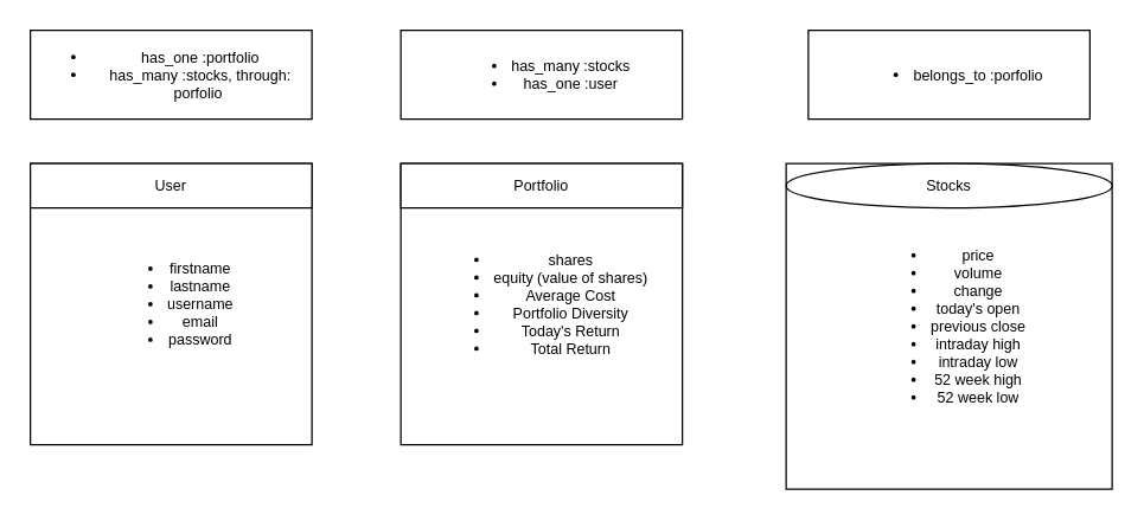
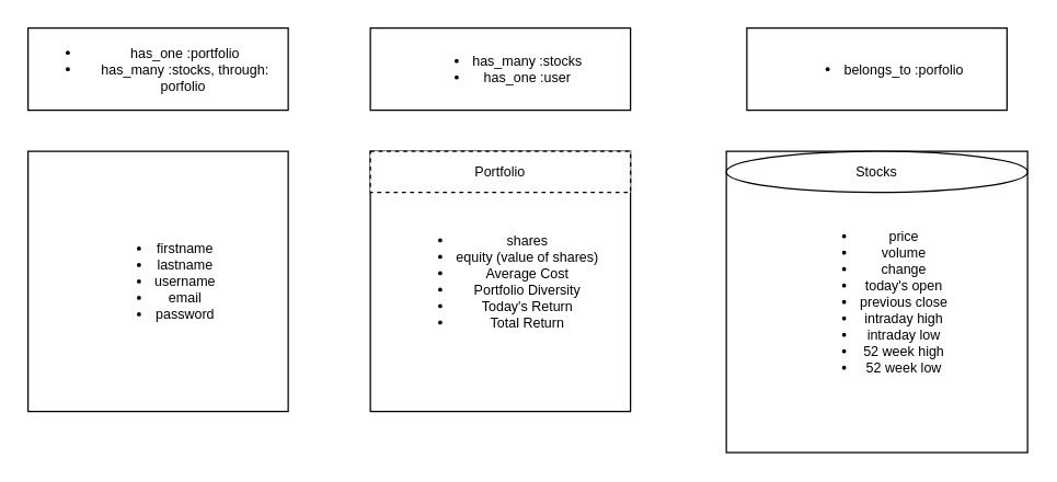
  <mxCell id="0" />
  <mxCell id="1" parent="0" />
  <mxCell id="2" value="&lt;ul&gt;&lt;li&gt;firstname&lt;/li&gt;&lt;li&gt;lastname&lt;/li&gt;&lt;li&gt;username&lt;/li&gt;&lt;li&gt;email&lt;/li&gt;&lt;li&gt;password&lt;/li&gt;&lt;/ul&gt;" style="whiteSpace=wrap;html=1;aspect=fixed;fontSize=10;" vertex="1" parent="1"><mxGeometry x="20" y="110" width="190" height="190" as="geometry" /></mxCell>
- <mxCell id="3" value="User" style="rounded=0;whiteSpace=wrap;html=1;fontSize=10;" vertex="1" parent="1"><mxGeometry x="20" y="110" width="190" height="30" as="geometry" /></mxCell>
  <mxCell id="4" value="&lt;ul&gt;&lt;li&gt;has_one :portfolio&lt;/li&gt;&lt;li&gt;has_many :stocks, through: porfolio&amp;nbsp;&lt;/li&gt;&lt;/ul&gt;" style="rounded=0;whiteSpace=wrap;html=1;fontSize=10;" vertex="1" parent="1"><mxGeometry x="20" y="20" width="190" height="60" as="geometry" /></mxCell>
  <mxCell id="5" value="&lt;div&gt;&lt;ul&gt;&lt;li&gt;shares&lt;/li&gt;&lt;li&gt;equity (value of shares)&lt;/li&gt;&lt;li&gt;Average Cost&lt;/li&gt;&lt;li&gt;Portfolio Diversity&lt;/li&gt;&lt;li&gt;Today's Return&lt;/li&gt;&lt;li&gt;Total Return&lt;/li&gt;&lt;/ul&gt;&lt;/div&gt;" style="whiteSpace=wrap;html=1;aspect=fixed;fontSize=10;" vertex="1" parent="1"><mxGeometry x="270" y="110" width="190" height="190" as="geometry" /></mxCell>
- <mxCell id="6" value="Portfolio" style="rounded=0;whiteSpace=wrap;html=1;fontSize=10;" vertex="1" parent="1"><mxGeometry x="270" y="110" width="190" height="30" as="geometry" /></mxCell>
+ <mxCell id="6" value="Portfolio" style="rounded=0;whiteSpace=wrap;html=1;fontSize=10;dashed=1;" vertex="1" parent="1"><mxGeometry x="270" y="110" width="190" height="30" as="geometry" /></mxCell>
  <mxCell id="7" value="&lt;ul&gt;&lt;li&gt;price&lt;/li&gt;&lt;li&gt;volume&lt;/li&gt;&lt;li&gt;change&lt;/li&gt;&lt;li&gt;today's open&lt;/li&gt;&lt;li&gt;previous close&lt;/li&gt;&lt;li&gt;intraday high&lt;/li&gt;&lt;li&gt;intraday low&lt;/li&gt;&lt;li&gt;52 week high&lt;/li&gt;&lt;li&gt;52 week low&lt;/li&gt;&lt;/ul&gt;" style="whiteSpace=wrap;html=1;aspect=fixed;fontSize=10;" vertex="1" parent="1"><mxGeometry x="530" y="110" width="220" height="220" as="geometry" /></mxCell>
  <mxCell id="8" value="Stocks" style="ellipse;whiteSpace=wrap;html=1;fontSize=10;" vertex="1" parent="1"><mxGeometry x="530" y="110" width="220" height="30" as="geometry" /></mxCell>
  <mxCell id="9" value="&lt;ul&gt;&lt;li&gt;has_many :stocks&lt;/li&gt;&lt;li&gt;has_one :user&lt;/li&gt;&lt;/ul&gt;" style="rounded=0;whiteSpace=wrap;html=1;fontSize=10;" vertex="1" parent="1"><mxGeometry x="270" y="20" width="190" height="60" as="geometry" /></mxCell>
  <mxCell id="10" value="&lt;ul&gt;&lt;li&gt;belongs_to :porfolio&lt;/li&gt;&lt;/ul&gt;" style="rounded=0;whiteSpace=wrap;html=1;fontSize=10;" vertex="1" parent="1"><mxGeometry x="545" y="20" width="190" height="60" as="geometry" /></mxCell>
